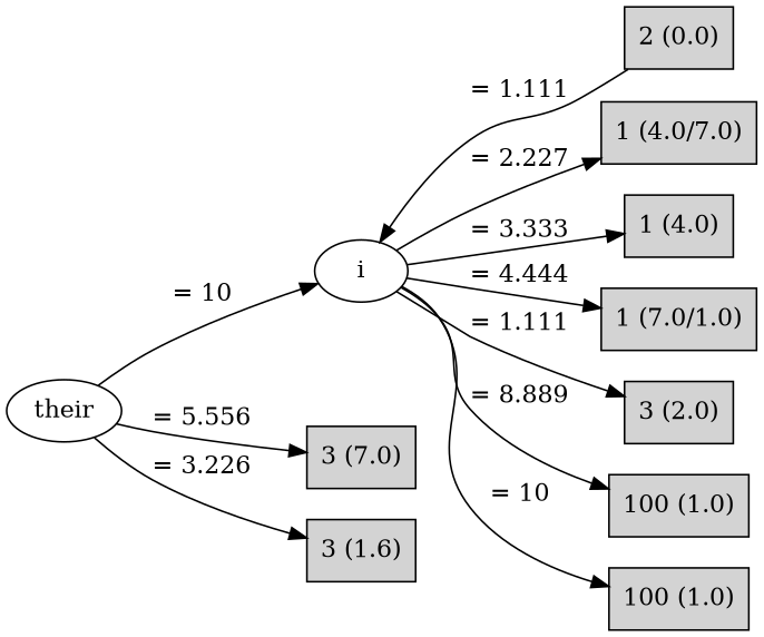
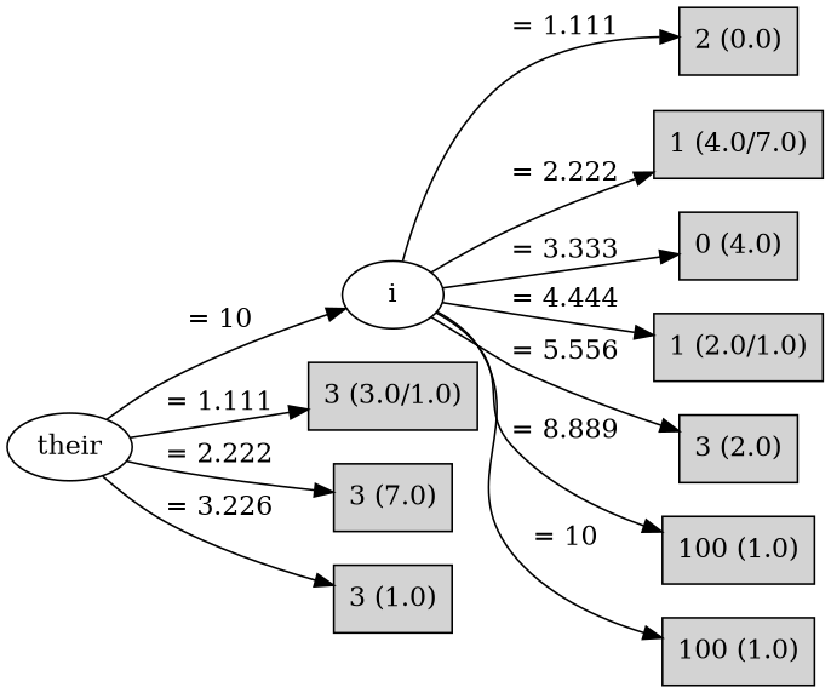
  digraph {
    rankdir=LR
    node [shape=box style=filled]
    n1 [label=their shape="" style=""]
    n2 [label=i shape="" style=""]
+   n3 [label="3 (3.0/1.0)"]
    n4 [label="3 (7.0)"]
-   n5 [label="3 (1.6)"]
+   n5 [label="3 (1.0)"]
    n6 [label="2 (0.0)"]
    n7 [label="1 (4.0/7.0)"]
-   n8 [label="1 (4.0)"]
-   n9 [label="1 (7.0/1.0)"]
+   n8 [label="0 (4.0)"]
+   n9 [label="1 (2.0/1.0)"]
    n10 [label="3 (2.0)"]
    n11 [label="100 (1.0)"]
    n12 [label="100 (1.0)"]
    n1 -> n2 [label="= 10"]
-   n1 -> n4 [label="= 5.556"]
+   n1 -> n3 [label="= 1.111"]
+   n1 -> n4 [label="= 2.222"]
    n1 -> n5 [label="= 3.226"]
-   n6 -> n2 [label="= 1.111"]
-   n2 -> n7 [label="= 2.227"]
+   n2 -> n6 [label="= 1.111"]
+   n2 -> n7 [label="= 2.222"]
    n2 -> n8 [label="= 3.333"]
    n2 -> n9 [label="= 4.444"]
-   n2 -> n10 [label="= 1.111"]
+   n2 -> n10 [label="= 5.556"]
    n2 -> n11 [label="= 8.889"]
    n2 -> n12 [label="= 10"]
  }
